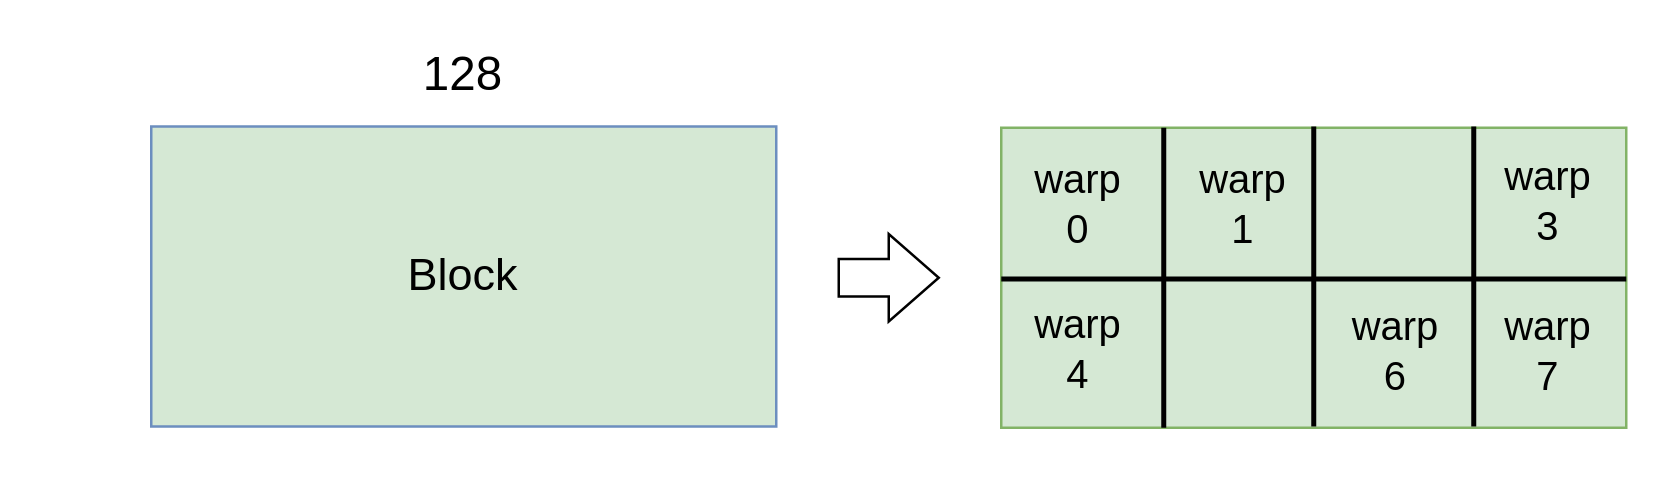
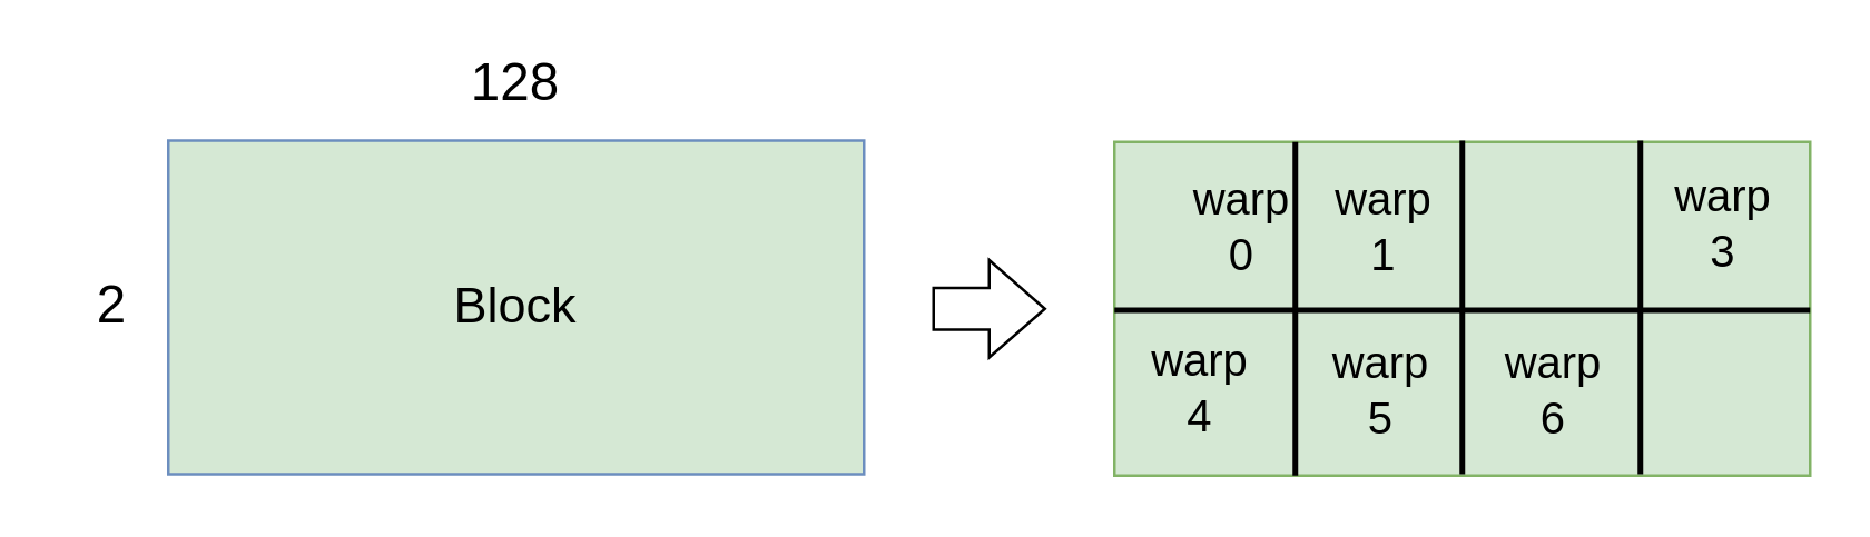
  <mxCell id="0" />
  <mxCell id="1" parent="0" />
  <mxCell id="2" value="Block" style="rounded=0;whiteSpace=wrap;html=1;fillColor=#d5e8d4;strokeColor=#6c8ebf;fontSize=18;" vertex="1" parent="1"><mxGeometry x="60" y="50" width="250" height="120" as="geometry" /></mxCell>
  <mxCell id="3" value="128" style="text;html=1;strokeColor=none;fillColor=none;align=center;verticalAlign=middle;whiteSpace=wrap;rounded=0;fontSize=19;" vertex="1" parent="1"><mxGeometry x="165" y="20" width="40" height="20" as="geometry" /></mxCell>
+ <mxCell id="4" value="2" style="text;html=1;strokeColor=none;fillColor=none;align=center;verticalAlign=middle;whiteSpace=wrap;rounded=0;fontSize=19;" vertex="1" parent="1"><mxGeometry x="20" y="100" width="40" height="20" as="geometry" /></mxCell>
  <mxCell id="5" value="" style="html=1;shadow=0;dashed=0;align=center;verticalAlign=middle;shape=mxgraph.arrows2.arrow;dy=0.57;dx=20;notch=0;" vertex="1" parent="1"><mxGeometry x="335" y="93" width="40" height="35" as="geometry" /></mxCell>
  <mxCell id="6" value="" style="rounded=0;whiteSpace=wrap;html=1;fillColor=#d5e8d4;strokeColor=#82b366;fontSize=16;" vertex="1" parent="1"><mxGeometry x="400" y="50.5" width="250" height="120" as="geometry" /></mxCell>
  <mxCell id="7" value="" style="line;strokeWidth=2;html=1;rotation=90;fontSize=16;" vertex="1" parent="1"><mxGeometry x="465" y="105" width="120" height="10" as="geometry" /></mxCell>
  <mxCell id="8" value="" style="line;strokeWidth=2;html=1;rotation=90;fontSize=16;" vertex="1" parent="1"><mxGeometry x="529" y="105" width="120" height="10" as="geometry" /></mxCell>
  <mxCell id="9" value="" style="line;strokeWidth=2;html=1;rotation=90;fontSize=16;" vertex="1" parent="1"><mxGeometry x="405" y="105.5" width="120" height="10" as="geometry" /></mxCell>
  <mxCell id="10" value="" style="line;strokeWidth=2;html=1;fontSize=16;" vertex="1" parent="1"><mxGeometry x="400" y="106" width="250" height="10" as="geometry" /></mxCell>
- <mxCell id="11" value="warp 0" style="text;html=1;strokeColor=none;fillColor=none;align=center;verticalAlign=middle;whiteSpace=wrap;rounded=0;fontSize=16;" vertex="1" parent="1"><mxGeometry x="411" y="71" width="40" height="20" as="geometry" /></mxCell>
+ <mxCell id="11" value="warp 0" style="text;html=1;strokeColor=none;fillColor=none;align=center;verticalAlign=middle;whiteSpace=wrap;rounded=0;fontSize=16;" vertex="1" parent="1"><mxGeometry x="426" y="71" width="40" height="20" as="geometry" /></mxCell>
  <mxCell id="12" value="warp 1" style="text;html=1;strokeColor=none;fillColor=none;align=center;verticalAlign=middle;whiteSpace=wrap;rounded=0;fontSize=16;" vertex="1" parent="1"><mxGeometry x="477" y="71" width="40" height="20" as="geometry" /></mxCell>
  <mxCell id="13" value="warp 3" style="text;html=1;strokeColor=none;fillColor=none;align=center;verticalAlign=middle;whiteSpace=wrap;rounded=0;fontSize=16;" vertex="1" parent="1"><mxGeometry x="599" y="70" width="40" height="20" as="geometry" /></mxCell>
  <mxCell id="14" value="warp 4" style="text;html=1;strokeColor=none;fillColor=none;align=center;verticalAlign=middle;whiteSpace=wrap;rounded=0;fontSize=16;" vertex="1" parent="1"><mxGeometry x="411" y="129" width="40" height="20" as="geometry" /></mxCell>
+ <mxCell id="15" value="warp 5" style="text;html=1;strokeColor=none;fillColor=none;align=center;verticalAlign=middle;whiteSpace=wrap;rounded=0;fontSize=16;" vertex="1" parent="1"><mxGeometry x="476" y="130" width="40" height="20" as="geometry" /></mxCell>
  <mxCell id="16" value="warp 6" style="text;html=1;strokeColor=none;fillColor=none;align=center;verticalAlign=middle;whiteSpace=wrap;rounded=0;fontSize=16;" vertex="1" parent="1"><mxGeometry x="538" y="130" width="40" height="20" as="geometry" /></mxCell>
- <mxCell id="17" value="warp 7" style="text;html=1;strokeColor=none;fillColor=none;align=center;verticalAlign=middle;whiteSpace=wrap;rounded=0;fontSize=16;" vertex="1" parent="1"><mxGeometry x="599" y="130" width="40" height="20" as="geometry" /></mxCell>
